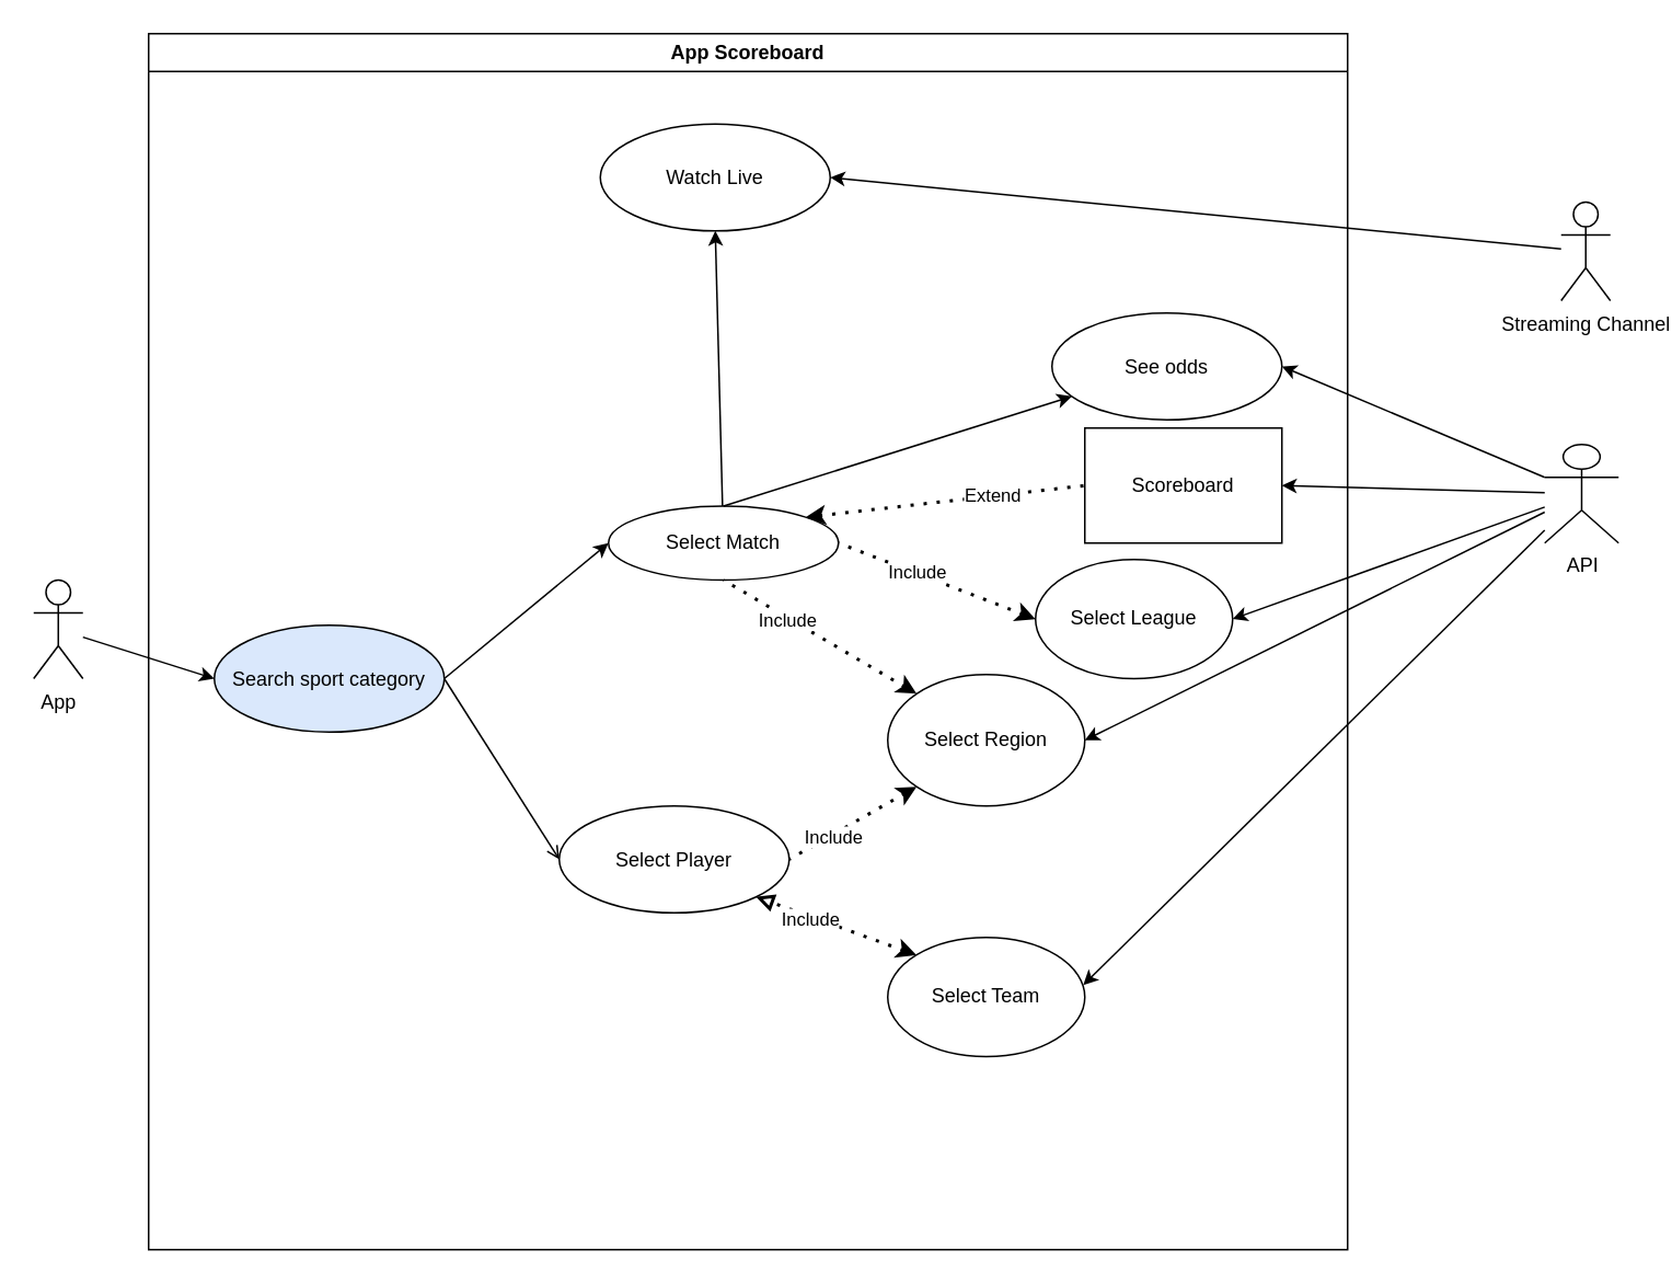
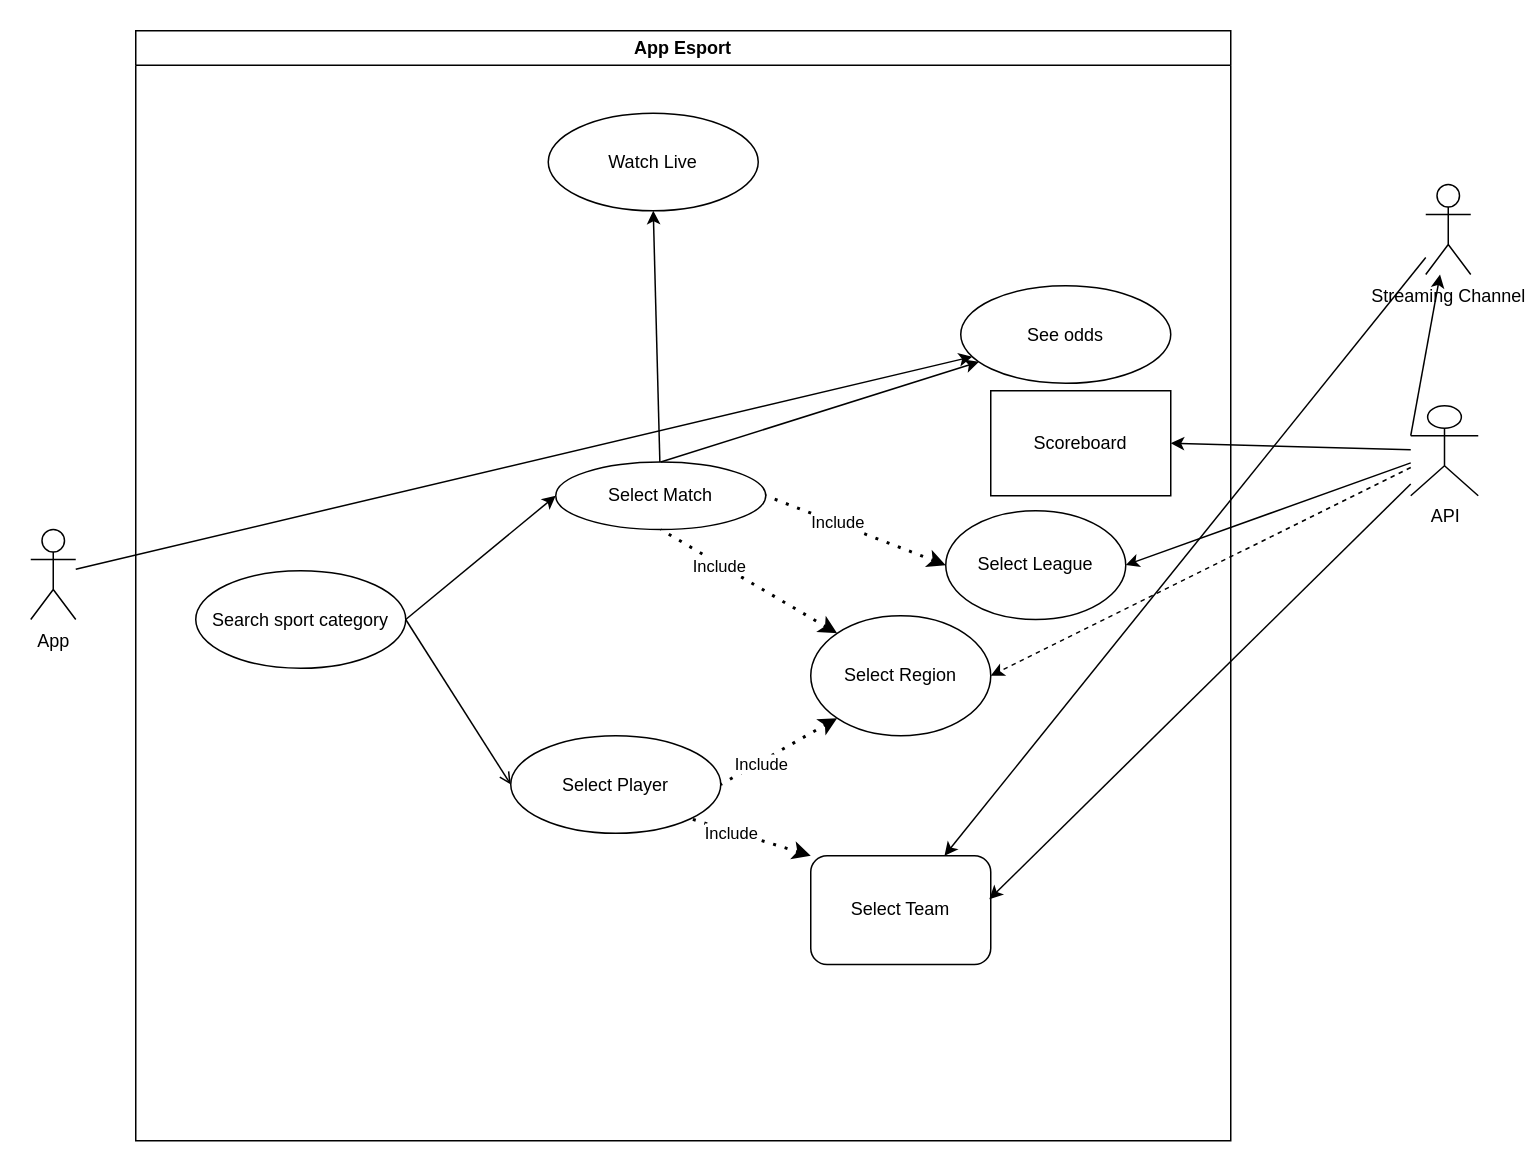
  <mxCell id="0" />
  <mxCell id="1" parent="0" />
- <mxCell id="2" style="rounded=0;orthogonalLoop=1;jettySize=auto;html=1;entryX=0;entryY=0.5;entryDx=0;entryDy=0;" edge="1" parent="1" source="3" target="5"><mxGeometry relative="1" as="geometry" /></mxCell>
+ <mxCell id="2" style="rounded=0;orthogonalLoop=1;jettySize=auto;html=1;" edge="1" parent="1" source="3" target="26"><mxGeometry relative="1" as="geometry" /></mxCell>
  <mxCell id="3" value="App" style="shape=umlActor;verticalLabelPosition=bottom;verticalAlign=top;html=1;outlineConnect=0;" vertex="1" parent="1"><mxGeometry x="20" y="352.5" width="30" height="60" as="geometry" /></mxCell>
- <mxCell id="4" value="App Scoreboard" style="swimlane;whiteSpace=wrap;html=1;" vertex="1" parent="1"><mxGeometry x="90" y="20" width="730" height="740" as="geometry" /></mxCell>
- <mxCell id="5" value="Search sport category" style="ellipse;whiteSpace=wrap;html=1;fillColor=#dae8fc;" vertex="1" parent="4"><mxGeometry x="40" y="360" width="140" height="65" as="geometry" /></mxCell>
+ <mxCell id="4" value="App Esport" style="swimlane;whiteSpace=wrap;html=1;" vertex="1" parent="1"><mxGeometry x="90" y="20" width="730" height="740" as="geometry" /></mxCell>
+ <mxCell id="5" value="Search sport category" style="ellipse;whiteSpace=wrap;html=1;" vertex="1" parent="4"><mxGeometry x="40" y="360" width="140" height="65" as="geometry" /></mxCell>
  <mxCell id="6" style="rounded=0;orthogonalLoop=1;jettySize=auto;html=1;entryX=0.5;entryY=1;entryDx=0;entryDy=0;" edge="1" parent="4" source="7" target="27"><mxGeometry relative="1" as="geometry" /></mxCell>
  <mxCell id="7" value="Select Match" style="ellipse;whiteSpace=wrap;html=1;" vertex="1" parent="4"><mxGeometry x="280" y="287.5" width="140" height="45" as="geometry" /></mxCell>
  <mxCell id="8" value="Select League" style="ellipse;whiteSpace=wrap;html=1;" vertex="1" parent="4"><mxGeometry x="540" y="320" width="120" height="72.5" as="geometry" /></mxCell>
  <mxCell id="9" value="&lt;div&gt;Select Player&lt;/div&gt;" style="ellipse;whiteSpace=wrap;html=1;" vertex="1" parent="4"><mxGeometry x="250" y="470" width="140" height="65" as="geometry" /></mxCell>
  <mxCell id="10" value="Select Region" style="ellipse;whiteSpace=wrap;html=1;" vertex="1" parent="4"><mxGeometry x="450" y="390" width="120" height="80" as="geometry" /></mxCell>
  <mxCell id="11" value="" style="endArrow=none;dashed=1;html=1;dashPattern=1 3;strokeWidth=2;rounded=0;exitX=0;exitY=0;exitDx=0;exitDy=0;entryX=0.5;entryY=1;entryDx=0;entryDy=0;startArrow=classic;startFill=1;endFill=0;" edge="1" parent="4" source="10" target="7"><mxGeometry width="50" height="50" relative="1" as="geometry"><mxPoint x="230" y="340" as="sourcePoint" /><mxPoint x="280" y="290" as="targetPoint" /></mxGeometry></mxCell>
  <mxCell id="12" value="Include" style="edgeLabel;html=1;align=center;verticalAlign=middle;resizable=0;points=[];" vertex="1" connectable="0" parent="11"><mxGeometry x="0.329" y="1" relative="1" as="geometry"><mxPoint as="offset" /></mxGeometry></mxCell>
  <mxCell id="13" value="" style="endArrow=none;dashed=1;html=1;dashPattern=1 3;strokeWidth=2;rounded=0;exitX=0;exitY=0.5;exitDx=0;exitDy=0;entryX=1;entryY=0.5;entryDx=0;entryDy=0;startArrow=classic;startFill=1;endFill=0;" edge="1" parent="4" source="8" target="7"><mxGeometry width="50" height="50" relative="1" as="geometry"><mxPoint x="608" y="249.5" as="sourcePoint" /><mxPoint x="530" y="192.5" as="targetPoint" /></mxGeometry></mxCell>
  <mxCell id="14" value="Include" style="edgeLabel;html=1;align=center;verticalAlign=middle;resizable=0;points=[];" vertex="1" connectable="0" parent="13"><mxGeometry x="0.215" y="-1" relative="1" as="geometry"><mxPoint as="offset" /></mxGeometry></mxCell>
  <mxCell id="15" value="" style="endArrow=none;dashed=1;html=1;dashPattern=1 3;strokeWidth=2;rounded=0;exitX=0;exitY=1;exitDx=0;exitDy=0;entryX=1;entryY=0.5;entryDx=0;entryDy=0;startArrow=classic;startFill=1;endFill=0;" edge="1" parent="4" source="10" target="9"><mxGeometry width="50" height="50" relative="1" as="geometry"><mxPoint x="578" y="282" as="sourcePoint" /><mxPoint x="430" y="235" as="targetPoint" /></mxGeometry></mxCell>
  <mxCell id="16" value="Include" style="edgeLabel;html=1;align=center;verticalAlign=middle;resizable=0;points=[];" vertex="1" connectable="0" parent="15"><mxGeometry x="0.329" y="1" relative="1" as="geometry"><mxPoint as="offset" /></mxGeometry></mxCell>
  <mxCell id="17" value="" style="endArrow=classic;html=1;rounded=0;exitX=1;exitY=0.5;exitDx=0;exitDy=0;entryX=0;entryY=0.5;entryDx=0;entryDy=0;" edge="1" parent="4" source="5" target="7"><mxGeometry width="50" height="50" relative="1" as="geometry"><mxPoint x="340" y="255" as="sourcePoint" /><mxPoint x="290" y="290" as="targetPoint" /></mxGeometry></mxCell>
  <mxCell id="18" value="" style="endArrow=open;html=1;rounded=0;exitX=1;exitY=0.5;exitDx=0;exitDy=0;entryX=0;entryY=0.5;entryDx=0;entryDy=0;" edge="1" parent="4" source="5" target="9"><mxGeometry width="50" height="50" relative="1" as="geometry"><mxPoint x="340" y="255" as="sourcePoint" /><mxPoint x="400" y="153" as="targetPoint" /></mxGeometry></mxCell>
- <mxCell id="19" value="&lt;div&gt;Select Team&lt;/div&gt;" style="ellipse;whiteSpace=wrap;html=1;" vertex="1" parent="4"><mxGeometry x="450" y="550" width="120" height="72.5" as="geometry" /></mxCell>
- <mxCell id="20" value="" style="endArrow=block;dashed=1;html=1;dashPattern=1 3;strokeWidth=2;rounded=0;exitX=0;exitY=0;exitDx=0;exitDy=0;entryX=1;entryY=1;entryDx=0;entryDy=0;startArrow=classic;startFill=1;endFill=0;" edge="1" parent="4" source="19" target="9"><mxGeometry width="50" height="50" relative="1" as="geometry"><mxPoint x="488" y="338" as="sourcePoint" /><mxPoint x="410" y="383" as="targetPoint" /></mxGeometry></mxCell>
+ <mxCell id="19" value="&lt;div&gt;Select Team&lt;/div&gt;" style="whiteSpace=wrap;html=1;rounded=1;" vertex="1" parent="4"><mxGeometry x="450" y="550" width="120" height="72.5" as="geometry" /></mxCell>
+ <mxCell id="20" value="" style="endArrow=none;dashed=1;html=1;dashPattern=1 3;strokeWidth=2;rounded=0;exitX=0;exitY=0;exitDx=0;exitDy=0;entryX=1;entryY=1;entryDx=0;entryDy=0;startArrow=classic;startFill=1;endFill=0;" edge="1" parent="4" source="19" target="9"><mxGeometry width="50" height="50" relative="1" as="geometry"><mxPoint x="488" y="338" as="sourcePoint" /><mxPoint x="410" y="383" as="targetPoint" /></mxGeometry></mxCell>
  <mxCell id="21" value="Include" style="edgeLabel;html=1;align=center;verticalAlign=middle;resizable=0;points=[];" vertex="1" connectable="0" parent="20"><mxGeometry x="0.329" y="1" relative="1" as="geometry"><mxPoint as="offset" /></mxGeometry></mxCell>
  <mxCell id="22" value="Scoreboard" style="whiteSpace=wrap;html=1;rounded=0;" vertex="1" parent="4"><mxGeometry x="570" y="240" width="120" height="70" as="geometry" /></mxCell>
- <mxCell id="23" value="" style="endArrow=none;dashed=1;html=1;dashPattern=1 3;strokeWidth=2;rounded=0;exitX=1;exitY=0;exitDx=0;exitDy=0;entryX=0;entryY=0.5;entryDx=0;entryDy=0;startArrow=classic;startFill=1;endFill=0;" edge="1" parent="4" source="7" target="22"><mxGeometry width="50" height="50" relative="1" as="geometry"><mxPoint x="159" y="127.5" as="sourcePoint" /><mxPoint x="81" y="172.5" as="targetPoint" /></mxGeometry></mxCell>
- <mxCell id="24" value="Extend" style="edgeLabel;html=1;align=center;verticalAlign=middle;resizable=0;points=[];" vertex="1" connectable="0" parent="23"><mxGeometry x="0.329" y="1" relative="1" as="geometry"><mxPoint as="offset" /></mxGeometry></mxCell>
  <mxCell id="25" style="rounded=0;orthogonalLoop=1;jettySize=auto;html=1;entryX=0.5;entryY=0;entryDx=0;entryDy=0;startArrow=classic;startFill=1;endArrow=none;endFill=0;" edge="1" parent="4" source="26" target="7"><mxGeometry relative="1" as="geometry" /></mxCell>
  <mxCell id="26" value="See odds" style="ellipse;whiteSpace=wrap;html=1;" vertex="1" parent="4"><mxGeometry x="550" y="170" width="140" height="65" as="geometry" /></mxCell>
  <mxCell id="27" value="Watch Live" style="ellipse;whiteSpace=wrap;html=1;" vertex="1" parent="4"><mxGeometry x="275" y="55" width="140" height="65" as="geometry" /></mxCell>
  <mxCell id="28" style="rounded=0;orthogonalLoop=1;jettySize=auto;html=1;entryX=1;entryY=0.5;entryDx=0;entryDy=0;" edge="1" parent="1" source="31" target="8"><mxGeometry relative="1" as="geometry" /></mxCell>
- <mxCell id="29" style="rounded=0;orthogonalLoop=1;jettySize=auto;html=1;entryX=1;entryY=0.5;entryDx=0;entryDy=0;" edge="1" parent="1" source="31" target="10"><mxGeometry relative="1" as="geometry" /></mxCell>
+ <mxCell id="29" style="rounded=0;orthogonalLoop=1;jettySize=auto;html=1;entryX=1;entryY=0.5;entryDx=0;entryDy=0;dashed=1;" edge="1" parent="1" source="31" target="10"><mxGeometry relative="1" as="geometry" /></mxCell>
  <mxCell id="30" style="rounded=0;orthogonalLoop=1;jettySize=auto;html=1;entryX=1;entryY=0.5;entryDx=0;entryDy=0;" edge="1" parent="1" source="31" target="22"><mxGeometry relative="1" as="geometry" /></mxCell>
  <mxCell id="31" value="API" style="shape=umlActor;verticalLabelPosition=bottom;verticalAlign=top;html=1;outlineConnect=0;gradientColor=default;fillColor=none;" vertex="1" parent="1"><mxGeometry x="940" y="270" width="45" height="60" as="geometry" /></mxCell>
  <mxCell id="32" style="rounded=0;orthogonalLoop=1;jettySize=auto;html=1;entryX=0.992;entryY=0.4;entryDx=0;entryDy=0;entryPerimeter=0;" edge="1" parent="1" source="31" target="19"><mxGeometry relative="1" as="geometry" /></mxCell>
- <mxCell id="33" style="rounded=0;orthogonalLoop=1;jettySize=auto;html=1;entryX=1;entryY=0.5;entryDx=0;entryDy=0;" edge="1" parent="1" source="35" target="27"><mxGeometry relative="1" as="geometry" /></mxCell>
- <mxCell id="34" style="rounded=0;orthogonalLoop=1;jettySize=auto;html=1;entryX=1;entryY=0.5;entryDx=0;entryDy=0;exitX=0;exitY=0.333;exitDx=0;exitDy=0;exitPerimeter=0;" edge="1" parent="1" source="31" target="26"><mxGeometry relative="1" as="geometry" /></mxCell>
+ <mxCell id="33" style="rounded=0;orthogonalLoop=1;jettySize=auto;html=1;" edge="1" parent="1" source="35" target="19"><mxGeometry relative="1" as="geometry" /></mxCell>
+ <mxCell id="34" style="rounded=0;orthogonalLoop=1;jettySize=auto;html=1;exitX=0;exitY=0.333;exitDx=0;exitDy=0;exitPerimeter=0;" edge="1" parent="1" source="31" target="35"><mxGeometry relative="1" as="geometry" /></mxCell>
  <mxCell id="35" value="&lt;div&gt;Streaming Channel&lt;/div&gt;" style="shape=umlActor;verticalLabelPosition=bottom;verticalAlign=top;html=1;outlineConnect=0;" vertex="1" parent="1"><mxGeometry x="950" y="122.5" width="30" height="60" as="geometry" /></mxCell>
